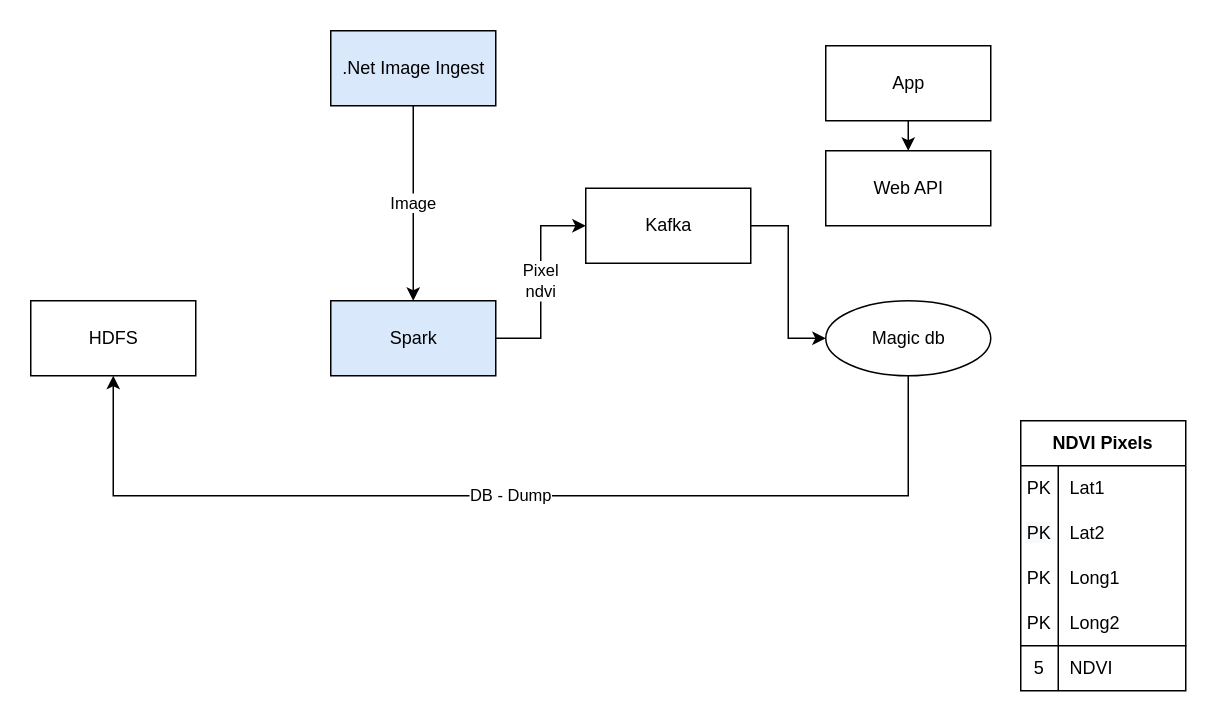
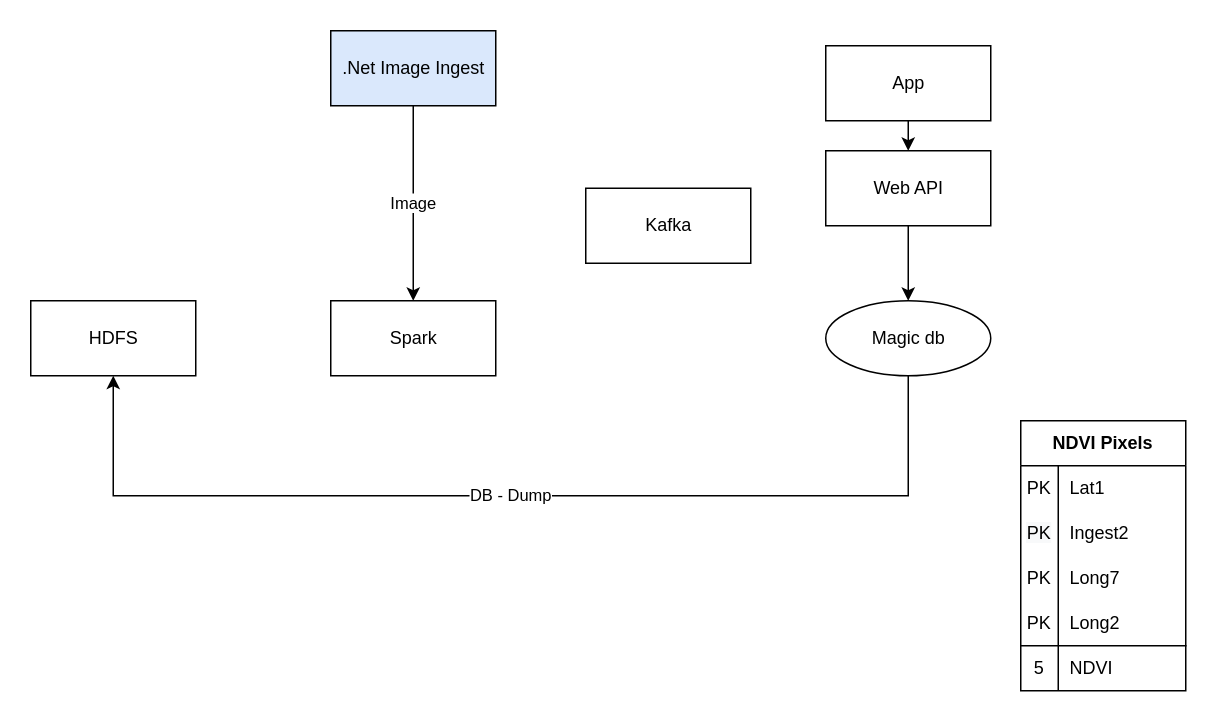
  <mxCell id="0" />
  <mxCell id="1" parent="0" />
  <mxCell id="2" value="Image" style="edgeStyle=orthogonalEdgeStyle;rounded=0;orthogonalLoop=1;jettySize=auto;html=1;exitX=0.5;exitY=1;exitDx=0;exitDy=0;entryX=0.5;entryY=0;entryDx=0;entryDy=0;" edge="1" parent="1" source="3" target="6"><mxGeometry relative="1" as="geometry" /></mxCell>
  <mxCell id="3" value=".Net Image Ingest" style="html=1;fillColor=#dae8fc;" vertex="1" parent="1"><mxGeometry x="220" y="20" width="110" height="50" as="geometry" /></mxCell>
  <mxCell id="4" value="HDFS" style="html=1;" vertex="1" parent="1"><mxGeometry x="20" y="200" width="110" height="50" as="geometry" /></mxCell>
- <mxCell id="5" value="Pixel&lt;br&gt;ndvi" style="edgeStyle=orthogonalEdgeStyle;rounded=0;orthogonalLoop=1;jettySize=auto;html=1;exitX=1;exitY=0.5;exitDx=0;exitDy=0;entryX=0;entryY=0.5;entryDx=0;entryDy=0;" edge="1" parent="1" source="6" target="14"><mxGeometry relative="1" as="geometry" /></mxCell>
- <mxCell id="6" value="Spark" style="html=1;fillColor=#dae8fc;" vertex="1" parent="1"><mxGeometry x="220" y="200" width="110" height="50" as="geometry" /></mxCell>
+ <mxCell id="6" value="Spark" style="html=1;" vertex="1" parent="1"><mxGeometry x="220" y="200" width="110" height="50" as="geometry" /></mxCell>
  <mxCell id="7" value="DB - Dump" style="edgeStyle=orthogonalEdgeStyle;rounded=0;orthogonalLoop=1;jettySize=auto;html=1;exitX=0.5;exitY=1;exitDx=0;exitDy=0;entryX=0.5;entryY=1;entryDx=0;entryDy=0;" edge="1" parent="1" source="8" target="4"><mxGeometry relative="1" as="geometry"><Array as="points"><mxPoint x="605" y="330" /><mxPoint x="75" y="330" /></Array></mxGeometry></mxCell>
  <mxCell id="8" value="Magic db" style="ellipse;html=1;" vertex="1" parent="1"><mxGeometry x="550" y="200" width="110" height="50" as="geometry" /></mxCell>
+ <mxCell id="9" style="edgeStyle=orthogonalEdgeStyle;rounded=0;orthogonalLoop=1;jettySize=auto;html=1;exitX=0.5;exitY=1;exitDx=0;exitDy=0;entryX=0.5;entryY=0;entryDx=0;entryDy=0;" edge="1" parent="1" source="10" target="8"><mxGeometry relative="1" as="geometry" /></mxCell>
  <mxCell id="10" value="Web API" style="html=1;" vertex="1" parent="1"><mxGeometry x="550" y="100" width="110" height="50" as="geometry" /></mxCell>
  <mxCell id="11" style="edgeStyle=orthogonalEdgeStyle;rounded=0;orthogonalLoop=1;jettySize=auto;html=1;exitX=0.5;exitY=1;exitDx=0;exitDy=0;entryX=0.5;entryY=0;entryDx=0;entryDy=0;" edge="1" parent="1" source="12" target="10"><mxGeometry relative="1" as="geometry" /></mxCell>
  <mxCell id="12" value="App" style="html=1;" vertex="1" parent="1"><mxGeometry x="550" y="30" width="110" height="50" as="geometry" /></mxCell>
- <mxCell id="13" style="edgeStyle=orthogonalEdgeStyle;rounded=0;orthogonalLoop=1;jettySize=auto;html=1;exitX=1;exitY=0.5;exitDx=0;exitDy=0;entryX=0;entryY=0.5;entryDx=0;entryDy=0;" edge="1" parent="1" source="14" target="8"><mxGeometry relative="1" as="geometry" /></mxCell>
  <mxCell id="14" value="Kafka" style="html=1;" vertex="1" parent="1"><mxGeometry x="390" y="125" width="110" height="50" as="geometry" /></mxCell>
  <mxCell id="15" value="NDVI Pixels" style="shape=table;html=1;whiteSpace=wrap;startSize=30;container=1;collapsible=0;childLayout=tableLayout;fixedRows=1;rowLines=0;fontStyle=1;align=center;" vertex="1" parent="1"><mxGeometry x="680" y="280" width="110" height="180" as="geometry" /></mxCell>
  <mxCell id="16" value="" style="shape=partialRectangle;html=1;whiteSpace=wrap;collapsible=0;dropTarget=0;pointerEvents=0;fillColor=none;top=0;left=0;bottom=1;right=0;points=[[0,0.5],[1,0.5]];portConstraint=eastwest;strokeColor=none;" vertex="1" parent="15"><mxGeometry y="30" width="110" height="30" as="geometry" /></mxCell>
  <mxCell id="17" value="PK" style="shape=partialRectangle;html=1;whiteSpace=wrap;connectable=0;fillColor=none;top=0;left=0;bottom=0;right=0;overflow=hidden;" vertex="1" parent="16"><mxGeometry width="25" height="30" as="geometry" /></mxCell>
  <mxCell id="18" value="Lat1" style="shape=partialRectangle;html=1;whiteSpace=wrap;connectable=0;fillColor=none;top=0;left=0;bottom=0;right=0;align=left;spacingLeft=6;overflow=hidden;" vertex="1" parent="16"><mxGeometry x="25" width="85" height="30" as="geometry" /></mxCell>
  <mxCell id="19" value="" style="shape=partialRectangle;html=1;whiteSpace=wrap;collapsible=0;dropTarget=0;pointerEvents=0;fillColor=none;top=0;left=0;bottom=0;right=0;points=[[0,0.5],[1,0.5]];portConstraint=eastwest;" vertex="1" parent="15"><mxGeometry y="60" width="110" height="30" as="geometry" /></mxCell>
  <mxCell id="20" value="&lt;span style=&quot;color: rgb(0 , 0 , 0) ; font-family: &amp;#34;helvetica&amp;#34; ; font-size: 12px ; font-style: normal ; font-weight: 400 ; letter-spacing: normal ; text-align: center ; text-indent: 0px ; text-transform: none ; word-spacing: 0px ; background-color: rgb(248 , 249 , 250) ; display: inline ; float: none&quot;&gt;PK&lt;/span&gt;&lt;br&gt;" style="shape=partialRectangle;html=1;whiteSpace=wrap;connectable=0;fillColor=none;top=0;left=0;bottom=0;right=0;overflow=hidden;" vertex="1" parent="19"><mxGeometry width="25" height="30" as="geometry" /></mxCell>
- <mxCell id="21" value="Lat2" style="shape=partialRectangle;html=1;whiteSpace=wrap;connectable=0;fillColor=none;top=0;left=0;bottom=0;right=0;align=left;spacingLeft=6;overflow=hidden;" vertex="1" parent="19"><mxGeometry x="25" width="85" height="30" as="geometry" /></mxCell>
+ <mxCell id="21" value="Ingest2" style="shape=partialRectangle;html=1;whiteSpace=wrap;connectable=0;fillColor=none;top=0;left=0;bottom=0;right=0;align=left;spacingLeft=6;overflow=hidden;" vertex="1" parent="19"><mxGeometry x="25" width="85" height="30" as="geometry" /></mxCell>
  <mxCell id="22" value="" style="shape=partialRectangle;html=1;whiteSpace=wrap;collapsible=0;dropTarget=0;pointerEvents=0;fillColor=none;top=0;left=0;bottom=0;right=0;points=[[0,0.5],[1,0.5]];portConstraint=eastwest;" vertex="1" parent="15"><mxGeometry y="90" width="110" height="30" as="geometry" /></mxCell>
  <mxCell id="23" value="PK" style="shape=partialRectangle;html=1;whiteSpace=wrap;connectable=0;fillColor=none;top=0;left=0;bottom=0;right=0;overflow=hidden;" vertex="1" parent="22"><mxGeometry width="25" height="30" as="geometry" /></mxCell>
- <mxCell id="24" value="Long1" style="shape=partialRectangle;html=1;whiteSpace=wrap;connectable=0;fillColor=none;top=0;left=0;bottom=0;right=0;align=left;spacingLeft=6;overflow=hidden;" vertex="1" parent="22"><mxGeometry x="25" width="85" height="30" as="geometry" /></mxCell>
+ <mxCell id="24" value="Long7" style="shape=partialRectangle;html=1;whiteSpace=wrap;connectable=0;fillColor=none;top=0;left=0;bottom=0;right=0;align=left;spacingLeft=6;overflow=hidden;" vertex="1" parent="22"><mxGeometry x="25" width="85" height="30" as="geometry" /></mxCell>
  <mxCell id="25" style="shape=partialRectangle;html=1;whiteSpace=wrap;collapsible=0;dropTarget=0;pointerEvents=0;fillColor=none;top=0;left=0;bottom=0;right=0;points=[[0,0.5],[1,0.5]];portConstraint=eastwest;" vertex="1" parent="15"><mxGeometry y="120" width="110" height="30" as="geometry" /></mxCell>
  <mxCell id="26" value="PK" style="shape=partialRectangle;html=1;whiteSpace=wrap;connectable=0;fillColor=none;top=0;left=0;bottom=0;right=0;overflow=hidden;" vertex="1" parent="25"><mxGeometry width="25" height="30" as="geometry" /></mxCell>
  <mxCell id="27" value="Long2" style="shape=partialRectangle;html=1;whiteSpace=wrap;connectable=0;fillColor=none;top=0;left=0;bottom=0;right=0;align=left;spacingLeft=6;overflow=hidden;" vertex="1" parent="25"><mxGeometry x="25" width="85" height="30" as="geometry" /></mxCell>
  <mxCell id="28" style="shape=partialRectangle;html=1;whiteSpace=wrap;collapsible=0;dropTarget=0;pointerEvents=0;fillColor=none;top=1;left=0;bottom=0;right=0;points=[[0,0.5],[1,0.5]];portConstraint=eastwest;" vertex="1" parent="15"><mxGeometry y="150" width="110" height="30" as="geometry" /></mxCell>
  <mxCell id="29" value="5" style="shape=partialRectangle;html=1;whiteSpace=wrap;connectable=0;fillColor=none;top=0;left=0;bottom=0;right=0;overflow=hidden;" vertex="1" parent="28"><mxGeometry width="25" height="30" as="geometry" /></mxCell>
  <mxCell id="30" value="NDVI" style="shape=partialRectangle;html=1;whiteSpace=wrap;connectable=0;fillColor=none;top=0;left=0;bottom=0;right=0;align=left;spacingLeft=6;overflow=hidden;" vertex="1" parent="28"><mxGeometry x="25" width="85" height="30" as="geometry" /></mxCell>
